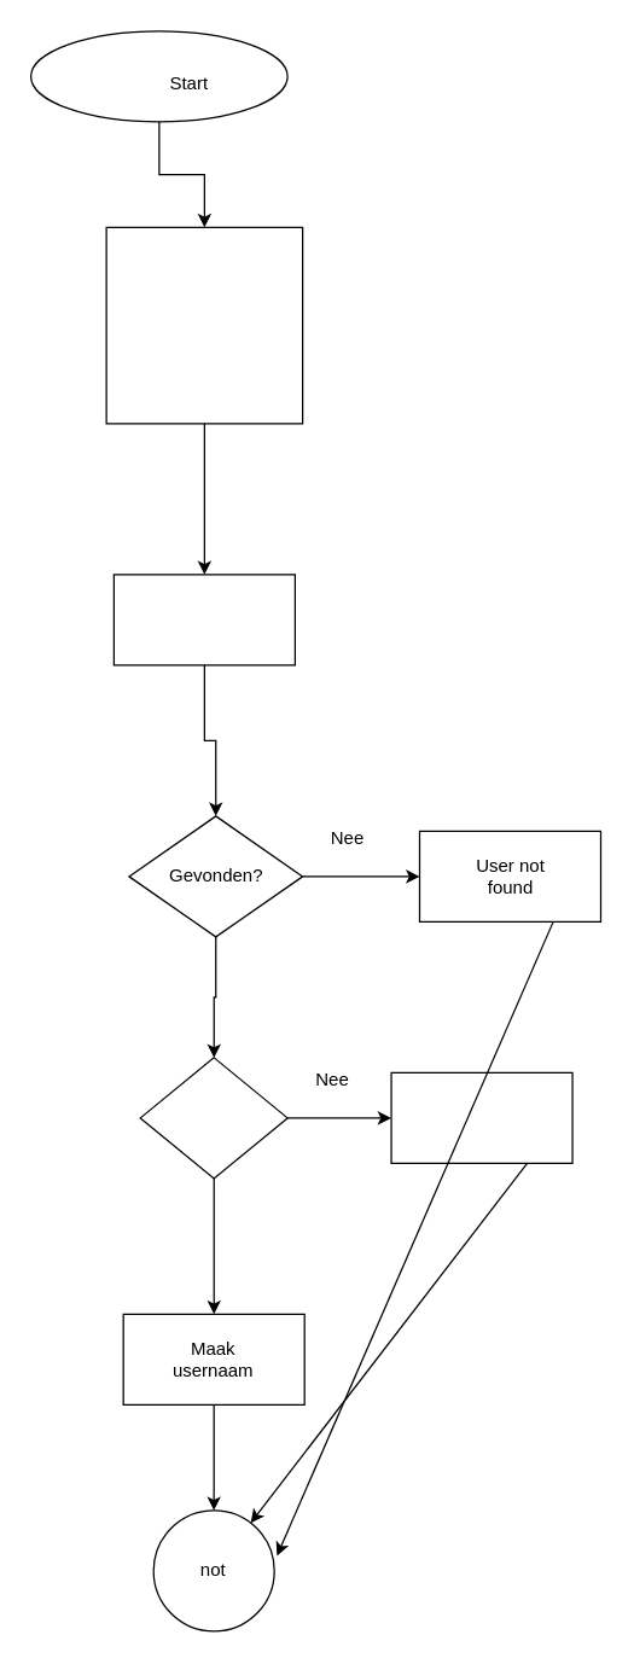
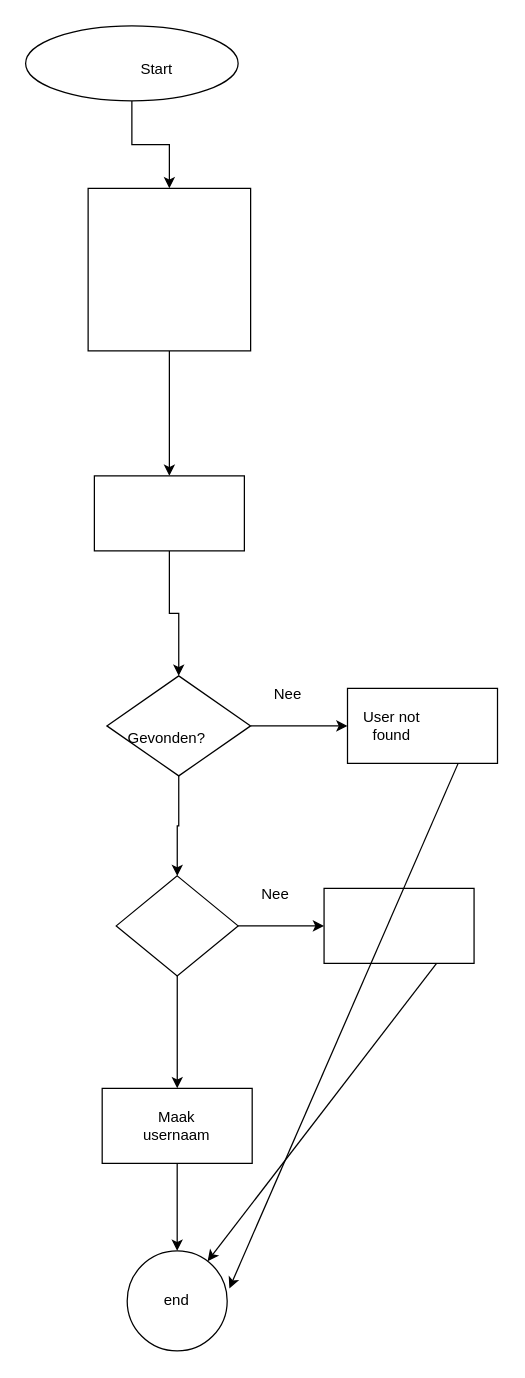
  <mxCell id="0" />
  <mxCell id="1" parent="0" />
  <mxCell id="2" value="" style="edgeStyle=orthogonalEdgeStyle;rounded=0;orthogonalLoop=1;jettySize=auto;html=1;" edge="1" parent="1" source="3" target="6"><mxGeometry relative="1" as="geometry" /></mxCell>
  <mxCell id="3" value="" style="ellipse;whiteSpace=wrap;html=1;" vertex="1" parent="1"><mxGeometry x="20" y="20" width="170" height="60" as="geometry" /></mxCell>
  <mxCell id="4" value="Start" style="text;html=1;align=center;verticalAlign=middle;whiteSpace=wrap;rounded=0;" vertex="1" parent="1"><mxGeometry x="95" y="40" width="60" height="30" as="geometry" /></mxCell>
  <mxCell id="5" value="" style="edgeStyle=orthogonalEdgeStyle;rounded=0;orthogonalLoop=1;jettySize=auto;html=1;" edge="1" parent="1" source="6" target="8"><mxGeometry relative="1" as="geometry" /></mxCell>
  <mxCell id="6" value="" style="whiteSpace=wrap;html=1;aspect=fixed;" vertex="1" parent="1"><mxGeometry x="70" y="150" width="130" height="130" as="geometry" /></mxCell>
  <mxCell id="7" value="" style="edgeStyle=orthogonalEdgeStyle;rounded=0;orthogonalLoop=1;jettySize=auto;html=1;" edge="1" parent="1" source="8" target="11"><mxGeometry relative="1" as="geometry" /></mxCell>
  <mxCell id="8" value="" style="rounded=0;whiteSpace=wrap;html=1;" vertex="1" parent="1"><mxGeometry x="75" y="380" width="120" height="60" as="geometry" /></mxCell>
  <mxCell id="9" value="" style="edgeStyle=orthogonalEdgeStyle;rounded=0;orthogonalLoop=1;jettySize=auto;html=1;" edge="1" parent="1" source="11" target="13"><mxGeometry relative="1" as="geometry" /></mxCell>
  <mxCell id="10" value="" style="edgeStyle=orthogonalEdgeStyle;rounded=0;orthogonalLoop=1;jettySize=auto;html=1;" edge="1" parent="1" source="11" target="18"><mxGeometry relative="1" as="geometry" /></mxCell>
  <mxCell id="11" value="" style="rhombus;whiteSpace=wrap;html=1;" vertex="1" parent="1"><mxGeometry x="85" y="540" width="115" height="80" as="geometry" /></mxCell>
- <mxCell id="12" value="Gevonden?" style="text;html=1;align=center;verticalAlign=middle;whiteSpace=wrap;rounded=0;" vertex="1" parent="1"><mxGeometry x="112.5" y="565" width="60" height="30" as="geometry" /></mxCell>
+ <mxCell id="12" value="Gevonden?" style="text;html=1;align=center;verticalAlign=middle;whiteSpace=wrap;rounded=0;" vertex="1" parent="1"><mxGeometry x="102.5" y="575" width="60" height="30" as="geometry" /></mxCell>
  <mxCell id="13" value="" style="whiteSpace=wrap;html=1;" vertex="1" parent="1"><mxGeometry x="277.5" y="550" width="120" height="60" as="geometry" /></mxCell>
  <mxCell id="14" value="Nee" style="text;html=1;align=center;verticalAlign=middle;whiteSpace=wrap;rounded=0;" vertex="1" parent="1"><mxGeometry x="200" y="540" width="60" height="30" as="geometry" /></mxCell>
- <mxCell id="15" value="User not found" style="text;html=1;align=center;verticalAlign=middle;whiteSpace=wrap;rounded=0;" vertex="1" parent="1"><mxGeometry x="307.5" y="565" width="60" height="30" as="geometry" /></mxCell>
+ <mxCell id="15" value="User not found" style="text;html=1;align=center;verticalAlign=middle;whiteSpace=wrap;rounded=0;" vertex="1" parent="1"><mxGeometry x="282.5" y="565" width="60" height="30" as="geometry" /></mxCell>
  <mxCell id="16" value="" style="edgeStyle=orthogonalEdgeStyle;rounded=0;orthogonalLoop=1;jettySize=auto;html=1;" edge="1" parent="1" source="18" target="19"><mxGeometry relative="1" as="geometry" /></mxCell>
  <mxCell id="17" value="" style="edgeStyle=orthogonalEdgeStyle;rounded=0;orthogonalLoop=1;jettySize=auto;html=1;" edge="1" parent="1" source="18" target="22"><mxGeometry relative="1" as="geometry" /></mxCell>
  <mxCell id="18" value="" style="rhombus;whiteSpace=wrap;html=1;" vertex="1" parent="1"><mxGeometry x="92.5" y="700" width="97.5" height="80" as="geometry" /></mxCell>
  <mxCell id="19" value="" style="whiteSpace=wrap;html=1;" vertex="1" parent="1"><mxGeometry x="258.75" y="710" width="120" height="60" as="geometry" /></mxCell>
  <mxCell id="20" value="Nee" style="text;html=1;align=center;verticalAlign=middle;whiteSpace=wrap;rounded=0;" vertex="1" parent="1"><mxGeometry x="190" y="700" width="60" height="30" as="geometry" /></mxCell>
  <mxCell id="21" value="" style="edgeStyle=orthogonalEdgeStyle;rounded=0;orthogonalLoop=1;jettySize=auto;html=1;" edge="1" parent="1" source="22" target="24"><mxGeometry relative="1" as="geometry" /></mxCell>
  <mxCell id="22" value="" style="whiteSpace=wrap;html=1;" vertex="1" parent="1"><mxGeometry x="81.25" y="870" width="120" height="60" as="geometry" /></mxCell>
  <mxCell id="23" value="Maak usernaam" style="text;html=1;align=center;verticalAlign=middle;whiteSpace=wrap;rounded=0;" vertex="1" parent="1"><mxGeometry x="111.25" y="885" width="60" height="30" as="geometry" /></mxCell>
  <mxCell id="24" value="" style="ellipse;whiteSpace=wrap;html=1;" vertex="1" parent="1"><mxGeometry x="101.25" y="1000" width="80" height="80" as="geometry" /></mxCell>
- <mxCell id="25" value="not" style="text;html=1;align=center;verticalAlign=middle;whiteSpace=wrap;rounded=0;" vertex="1" parent="1"><mxGeometry x="111.25" y="1025" width="60" height="30" as="geometry" /></mxCell>
+ <mxCell id="25" value="end" style="text;html=1;align=center;verticalAlign=middle;whiteSpace=wrap;rounded=0;" vertex="1" parent="1"><mxGeometry x="111.25" y="1025" width="60" height="30" as="geometry" /></mxCell>
  <mxCell id="26" value="" style="endArrow=classic;html=1;rounded=0;exitX=0.75;exitY=1;exitDx=0;exitDy=0;" edge="1" parent="1" source="19" target="24"><mxGeometry width="50" height="50" relative="1" as="geometry"><mxPoint x="480" y="920" as="sourcePoint" /><mxPoint x="530" y="870" as="targetPoint" /></mxGeometry></mxCell>
  <mxCell id="27" value="" style="endArrow=classic;html=1;rounded=0;exitX=0.75;exitY=1;exitDx=0;exitDy=0;" edge="1" parent="1"><mxGeometry width="50" height="50" relative="1" as="geometry"><mxPoint x="366" y="610" as="sourcePoint" /><mxPoint x="183" y="1030" as="targetPoint" /></mxGeometry></mxCell>
